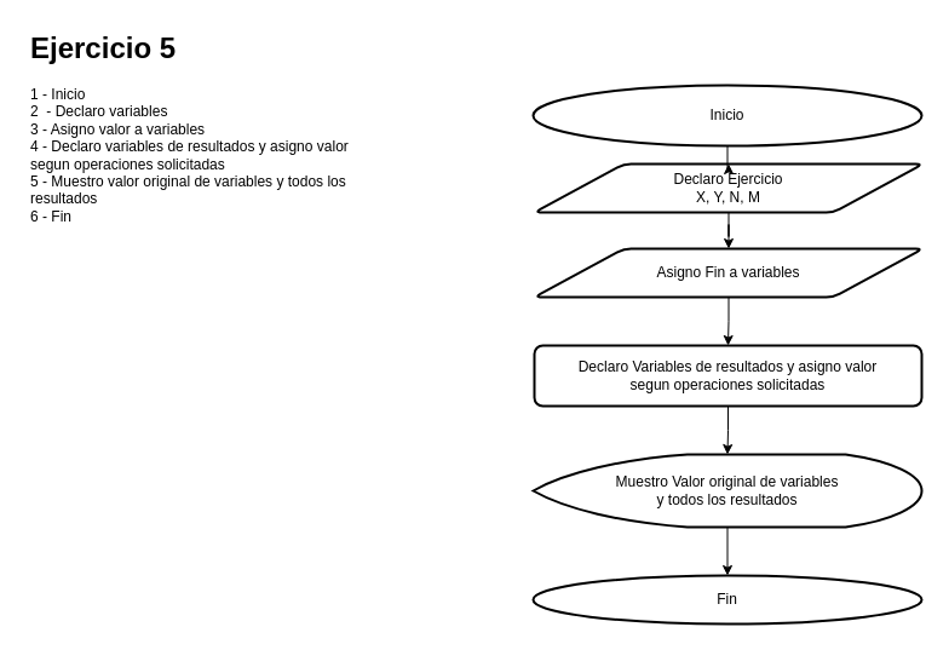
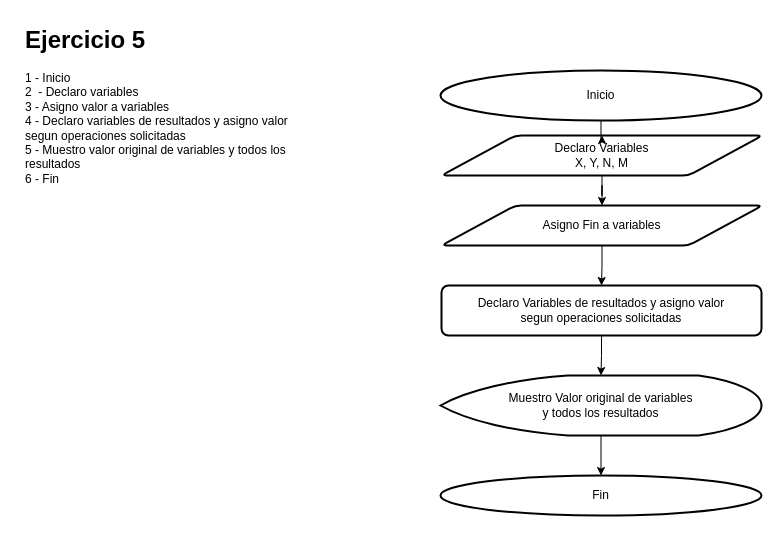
  <mxCell id="0" />
  <mxCell id="1" parent="0" />
  <mxCell id="2" style="edgeStyle=orthogonalEdgeStyle;rounded=0;orthogonalLoop=1;jettySize=auto;html=1;entryX=0.5;entryY=0;entryDx=0;entryDy=0;" edge="1" parent="1" source="3" target="5"><mxGeometry relative="1" as="geometry" /></mxCell>
- <mxCell id="3" value="Declaro Ejercicio&lt;br&gt;X, Y, N, M" style="shape=parallelogram;html=1;strokeWidth=2;perimeter=parallelogramPerimeter;whiteSpace=wrap;rounded=1;arcSize=12;size=0.23;" vertex="1" parent="1"><mxGeometry x="441" y="135" width="321" height="40" as="geometry" /></mxCell>
+ <mxCell id="3" value="Declaro Variables&lt;br&gt;X, Y, N, M" style="shape=parallelogram;html=1;strokeWidth=2;perimeter=parallelogramPerimeter;whiteSpace=wrap;rounded=1;arcSize=12;size=0.23;" vertex="1" parent="1"><mxGeometry x="441" y="135" width="321" height="40" as="geometry" /></mxCell>
  <mxCell id="4" style="edgeStyle=orthogonalEdgeStyle;rounded=0;orthogonalLoop=1;jettySize=auto;html=1;entryX=0.5;entryY=0;entryDx=0;entryDy=0;" edge="1" parent="1" source="5" target="7"><mxGeometry relative="1" as="geometry" /></mxCell>
  <mxCell id="5" value="Asigno Fin a variables" style="shape=parallelogram;html=1;strokeWidth=2;perimeter=parallelogramPerimeter;whiteSpace=wrap;rounded=1;arcSize=12;size=0.23;" vertex="1" parent="1"><mxGeometry x="441" y="205" width="321" height="40" as="geometry" /></mxCell>
  <mxCell id="6" style="edgeStyle=orthogonalEdgeStyle;rounded=0;orthogonalLoop=1;jettySize=auto;html=1;entryX=0.5;entryY=0;entryDx=0;entryDy=0;entryPerimeter=0;" edge="1" parent="1" source="7" target="9"><mxGeometry relative="1" as="geometry" /></mxCell>
  <mxCell id="7" value="Declaro Variables de resultados y asigno valor&lt;br&gt;segun operaciones solicitadas" style="rounded=1;whiteSpace=wrap;html=1;absoluteArcSize=1;arcSize=14;strokeWidth=2;" vertex="1" parent="1"><mxGeometry x="441" y="285" width="320" height="50" as="geometry" /></mxCell>
  <mxCell id="8" style="edgeStyle=orthogonalEdgeStyle;rounded=0;orthogonalLoop=1;jettySize=auto;html=1;entryX=0.5;entryY=0;entryDx=0;entryDy=0;entryPerimeter=0;" edge="1" parent="1" source="9" target="12"><mxGeometry relative="1" as="geometry" /></mxCell>
  <mxCell id="9" value="Muestro Valor original de variables&lt;br&gt;y todos los resultados" style="strokeWidth=2;html=1;shape=mxgraph.flowchart.display;whiteSpace=wrap;" vertex="1" parent="1"><mxGeometry x="440" y="375" width="321" height="60" as="geometry" /></mxCell>
  <mxCell id="10" style="edgeStyle=orthogonalEdgeStyle;rounded=0;orthogonalLoop=1;jettySize=auto;html=1;entryX=0.5;entryY=0;entryDx=0;entryDy=0;" edge="1" parent="1" source="11" target="3"><mxGeometry relative="1" as="geometry" /></mxCell>
  <mxCell id="11" value="Inicio" style="strokeWidth=2;html=1;shape=mxgraph.flowchart.start_1;whiteSpace=wrap;" vertex="1" parent="1"><mxGeometry x="440" y="70" width="321" height="50" as="geometry" /></mxCell>
  <mxCell id="12" value="Fin" style="strokeWidth=2;html=1;shape=mxgraph.flowchart.start_1;whiteSpace=wrap;" vertex="1" parent="1"><mxGeometry x="440" y="475" width="321" height="40" as="geometry" /></mxCell>
  <mxCell id="13" value="&lt;h1&gt;Ejercicio 5&lt;/h1&gt;&lt;p&gt;1 - Inicio&lt;br&gt;2&amp;nbsp; - Declaro variables&lt;br&gt;3 - Asigno valor a variables&lt;br&gt;4 - Declaro variables de resultados y asigno valor&amp;nbsp;&lt;br&gt;segun operaciones solicitadas&lt;br&gt;5 - Muestro valor original de variables y todos los&lt;br&gt;resultados&lt;br&gt;6 - Fin&lt;/p&gt;" style="text;html=1;strokeColor=none;fillColor=none;spacing=5;spacingTop=-20;whiteSpace=wrap;overflow=hidden;rounded=0;" vertex="1" parent="1"><mxGeometry x="20" y="20" width="310" height="175" as="geometry" /></mxCell>
